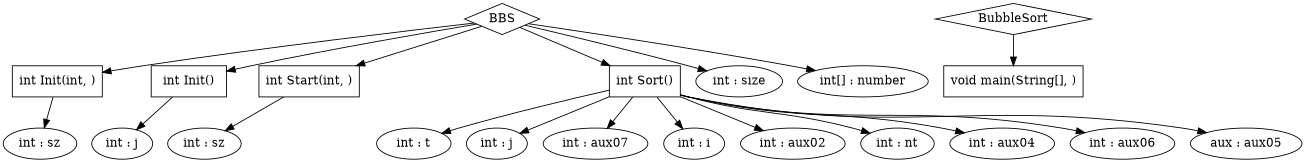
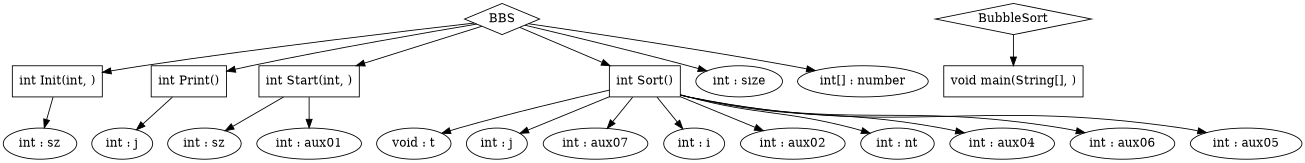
  digraph {
    n1 [label=BBS shape=diamond]
    n2 [label="int Init(int, )" shape=box]
-   n3 [label="int Init()" shape=box]
+   n3 [label="int Print()" shape=box]
    n4 [label="int Start(int, )" shape=box]
    n5 [label="int Sort()" shape=box]
    n6 [label="int : size"]
    n7 [label="int[] : number"]
    n8 [label="int : sz"]
    n9 [label="int : j"]
    n10 [label="int : sz"]
-   n12 [label="int : t"]
+   n11 [label="int : aux01"]
+   n12 [label="void : t"]
    n13 [label="int : j"]
    n14 [label="int : aux07"]
    n15 [label="int : i"]
    n16 [label="int : aux02"]
    n17 [label="int : nt"]
    n18 [label="int : aux04"]
    n19 [label="int : aux06"]
-   n20 [label="aux : aux05"]
+   n20 [label="int : aux05"]
    n21 [label=BubbleSort shape=diamond]
    n22 [label="void main(String[], )" shape=box]
    n1 -> n2
    n1 -> n3
    n1 -> n4
    n1 -> n5
    n1 -> n6
    n1 -> n7
    n2 -> n8
    n3 -> n9
    n4 -> n10
+   n4 -> n11
    n5 -> n12
    n5 -> n13
    n5 -> n14
    n5 -> n15
    n5 -> n16
    n5 -> n17
    n5 -> n18
    n5 -> n19
    n5 -> n20
    n21 -> n22
  }
